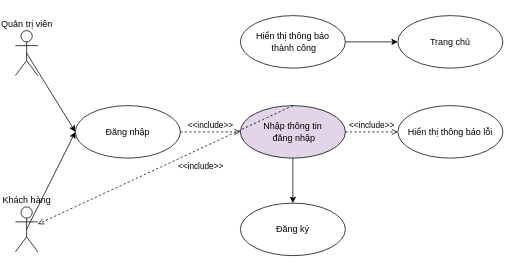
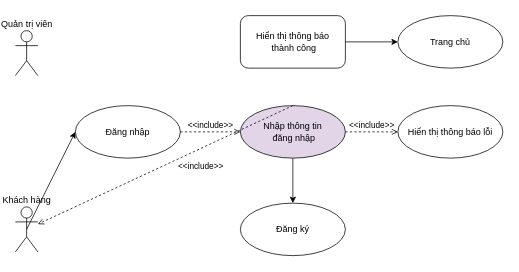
  <mxCell id="0" />
  <mxCell id="1" parent="0" />
  <mxCell id="2" style="rounded=0;orthogonalLoop=1;jettySize=auto;html=1;exitX=0.5;exitY=0.5;exitDx=0;exitDy=0;exitPerimeter=0;entryX=0;entryY=0.5;entryDx=0;entryDy=0;" edge="1" parent="1" source="3" target="6"><mxGeometry relative="1" as="geometry" /></mxCell>
  <mxCell id="3" value="Khách hàng" style="shape=umlActor;html=1;verticalLabelPosition=top;verticalAlign=bottom;align=center;labelPosition=center;" parent="1" vertex="1"><mxGeometry x="20" y="275" width="30" height="60" as="geometry" /></mxCell>
- <mxCell id="4" style="rounded=0;orthogonalLoop=1;jettySize=auto;html=1;exitX=0.5;exitY=0.5;exitDx=0;exitDy=0;exitPerimeter=0;entryX=0;entryY=0.5;entryDx=0;entryDy=0;" edge="1" parent="1" source="5" target="6"><mxGeometry relative="1" as="geometry"><mxPoint x="160" y="120" as="targetPoint" /></mxGeometry></mxCell>
  <mxCell id="5" value="Quản trị viên" style="shape=umlActor;html=1;verticalLabelPosition=top;verticalAlign=bottom;align=center;horizontal=1;labelPosition=center;" parent="1" vertex="1"><mxGeometry x="20" y="40" width="30" height="60" as="geometry" /></mxCell>
  <mxCell id="6" value="Đăng nhập" style="ellipse;whiteSpace=wrap;html=1;" parent="1" vertex="1"><mxGeometry x="100" y="140" width="140" height="70" as="geometry" /></mxCell>
  <mxCell id="7" value="Hiển thị thông báo lỗi" style="ellipse;whiteSpace=wrap;html=1;" parent="1" vertex="1"><mxGeometry x="530" y="140" width="140" height="70" as="geometry" /></mxCell>
  <mxCell id="8" value="Đăng ký" style="ellipse;whiteSpace=wrap;html=1;" parent="1" vertex="1"><mxGeometry x="320" y="270" width="140" height="70" as="geometry" /></mxCell>
  <mxCell id="9" style="edgeStyle=orthogonalEdgeStyle;rounded=0;orthogonalLoop=1;jettySize=auto;html=1;exitX=0.5;exitY=1;exitDx=0;exitDy=0;entryX=0.5;entryY=0;entryDx=0;entryDy=0;" edge="1" parent="1" source="10" target="8"><mxGeometry relative="1" as="geometry" /></mxCell>
  <mxCell id="10" value="Nhập thông tin&lt;div&gt;&amp;nbsp;đăng nhập&lt;/div&gt;" style="ellipse;whiteSpace=wrap;html=1;fillColor=#e1d5e7;" parent="1" vertex="1"><mxGeometry x="320" y="140" width="140" height="70" as="geometry" /></mxCell>
  <mxCell id="11" value="&amp;lt;&amp;lt;include&amp;gt;&amp;gt;" style="edgeStyle=none;html=1;endArrow=open;verticalAlign=bottom;dashed=1;labelBackgroundColor=none;rounded=0;entryX=0;entryY=0.5;entryDx=0;entryDy=0;exitX=1;exitY=0.5;exitDx=0;exitDy=0;" parent="1" source="6" target="10" edge="1"><mxGeometry width="160" relative="1" as="geometry"><mxPoint x="250" y="175" as="sourcePoint" /><mxPoint x="-15" y="140" as="targetPoint" /></mxGeometry></mxCell>
- <mxCell id="12" value="Hiển thị thông báo&lt;div&gt;&amp;nbsp;thành công&lt;/div&gt;" style="ellipse;whiteSpace=wrap;html=1;" parent="1" vertex="1"><mxGeometry x="320" y="20" width="140" height="70" as="geometry" /></mxCell>
+ <mxCell id="12" value="Hiển thị thông báo&lt;div&gt;&amp;nbsp;thành công&lt;/div&gt;" style="whiteSpace=wrap;html=1;rounded=1;" parent="1" vertex="1"><mxGeometry x="320" y="20" width="140" height="70" as="geometry" /></mxCell>
  <mxCell id="13" value="&amp;lt;&amp;lt;include&amp;gt;&amp;gt;" style="edgeStyle=none;html=1;endArrow=open;verticalAlign=bottom;dashed=1;labelBackgroundColor=none;rounded=0;entryX=0;entryY=0.5;entryDx=0;entryDy=0;exitX=1;exitY=0.5;exitDx=0;exitDy=0;" edge="1" parent="1" source="10" target="7"><mxGeometry width="160" relative="1" as="geometry"><mxPoint x="260" y="185" as="sourcePoint" /><mxPoint x="330" y="185" as="targetPoint" /></mxGeometry></mxCell>
  <mxCell id="14" value="" style="edgeStyle=orthogonalEdgeStyle;rounded=0;orthogonalLoop=1;jettySize=auto;html=1;exitX=1;exitY=0.5;exitDx=0;exitDy=0;entryX=0;entryY=0.5;entryDx=0;entryDy=0;" edge="1" parent="1" source="12" target="15"><mxGeometry relative="1" as="geometry"><mxPoint x="460" y="55" as="sourcePoint" /><mxPoint x="700" y="55" as="targetPoint" /></mxGeometry></mxCell>
  <mxCell id="15" value="Trang chủ" style="ellipse;whiteSpace=wrap;html=1;" parent="1" vertex="1"><mxGeometry x="530" y="20" width="140" height="70" as="geometry" /></mxCell>
  <mxCell id="16" value="&amp;lt;&amp;lt;include&amp;gt;&amp;gt;" style="edgeStyle=none;html=1;endArrow=open;verticalAlign=bottom;dashed=1;labelBackgroundColor=none;rounded=0;exitX=0.5;exitY=0;exitDx=0;exitDy=0;" edge="1" parent="1" source="10" target="3"><mxGeometry x="-0.2" y="30" width="160" relative="1" as="geometry"><mxPoint x="470" y="185" as="sourcePoint" /><mxPoint x="540" y="185" as="targetPoint" /><mxPoint as="offset" /></mxGeometry></mxCell>
